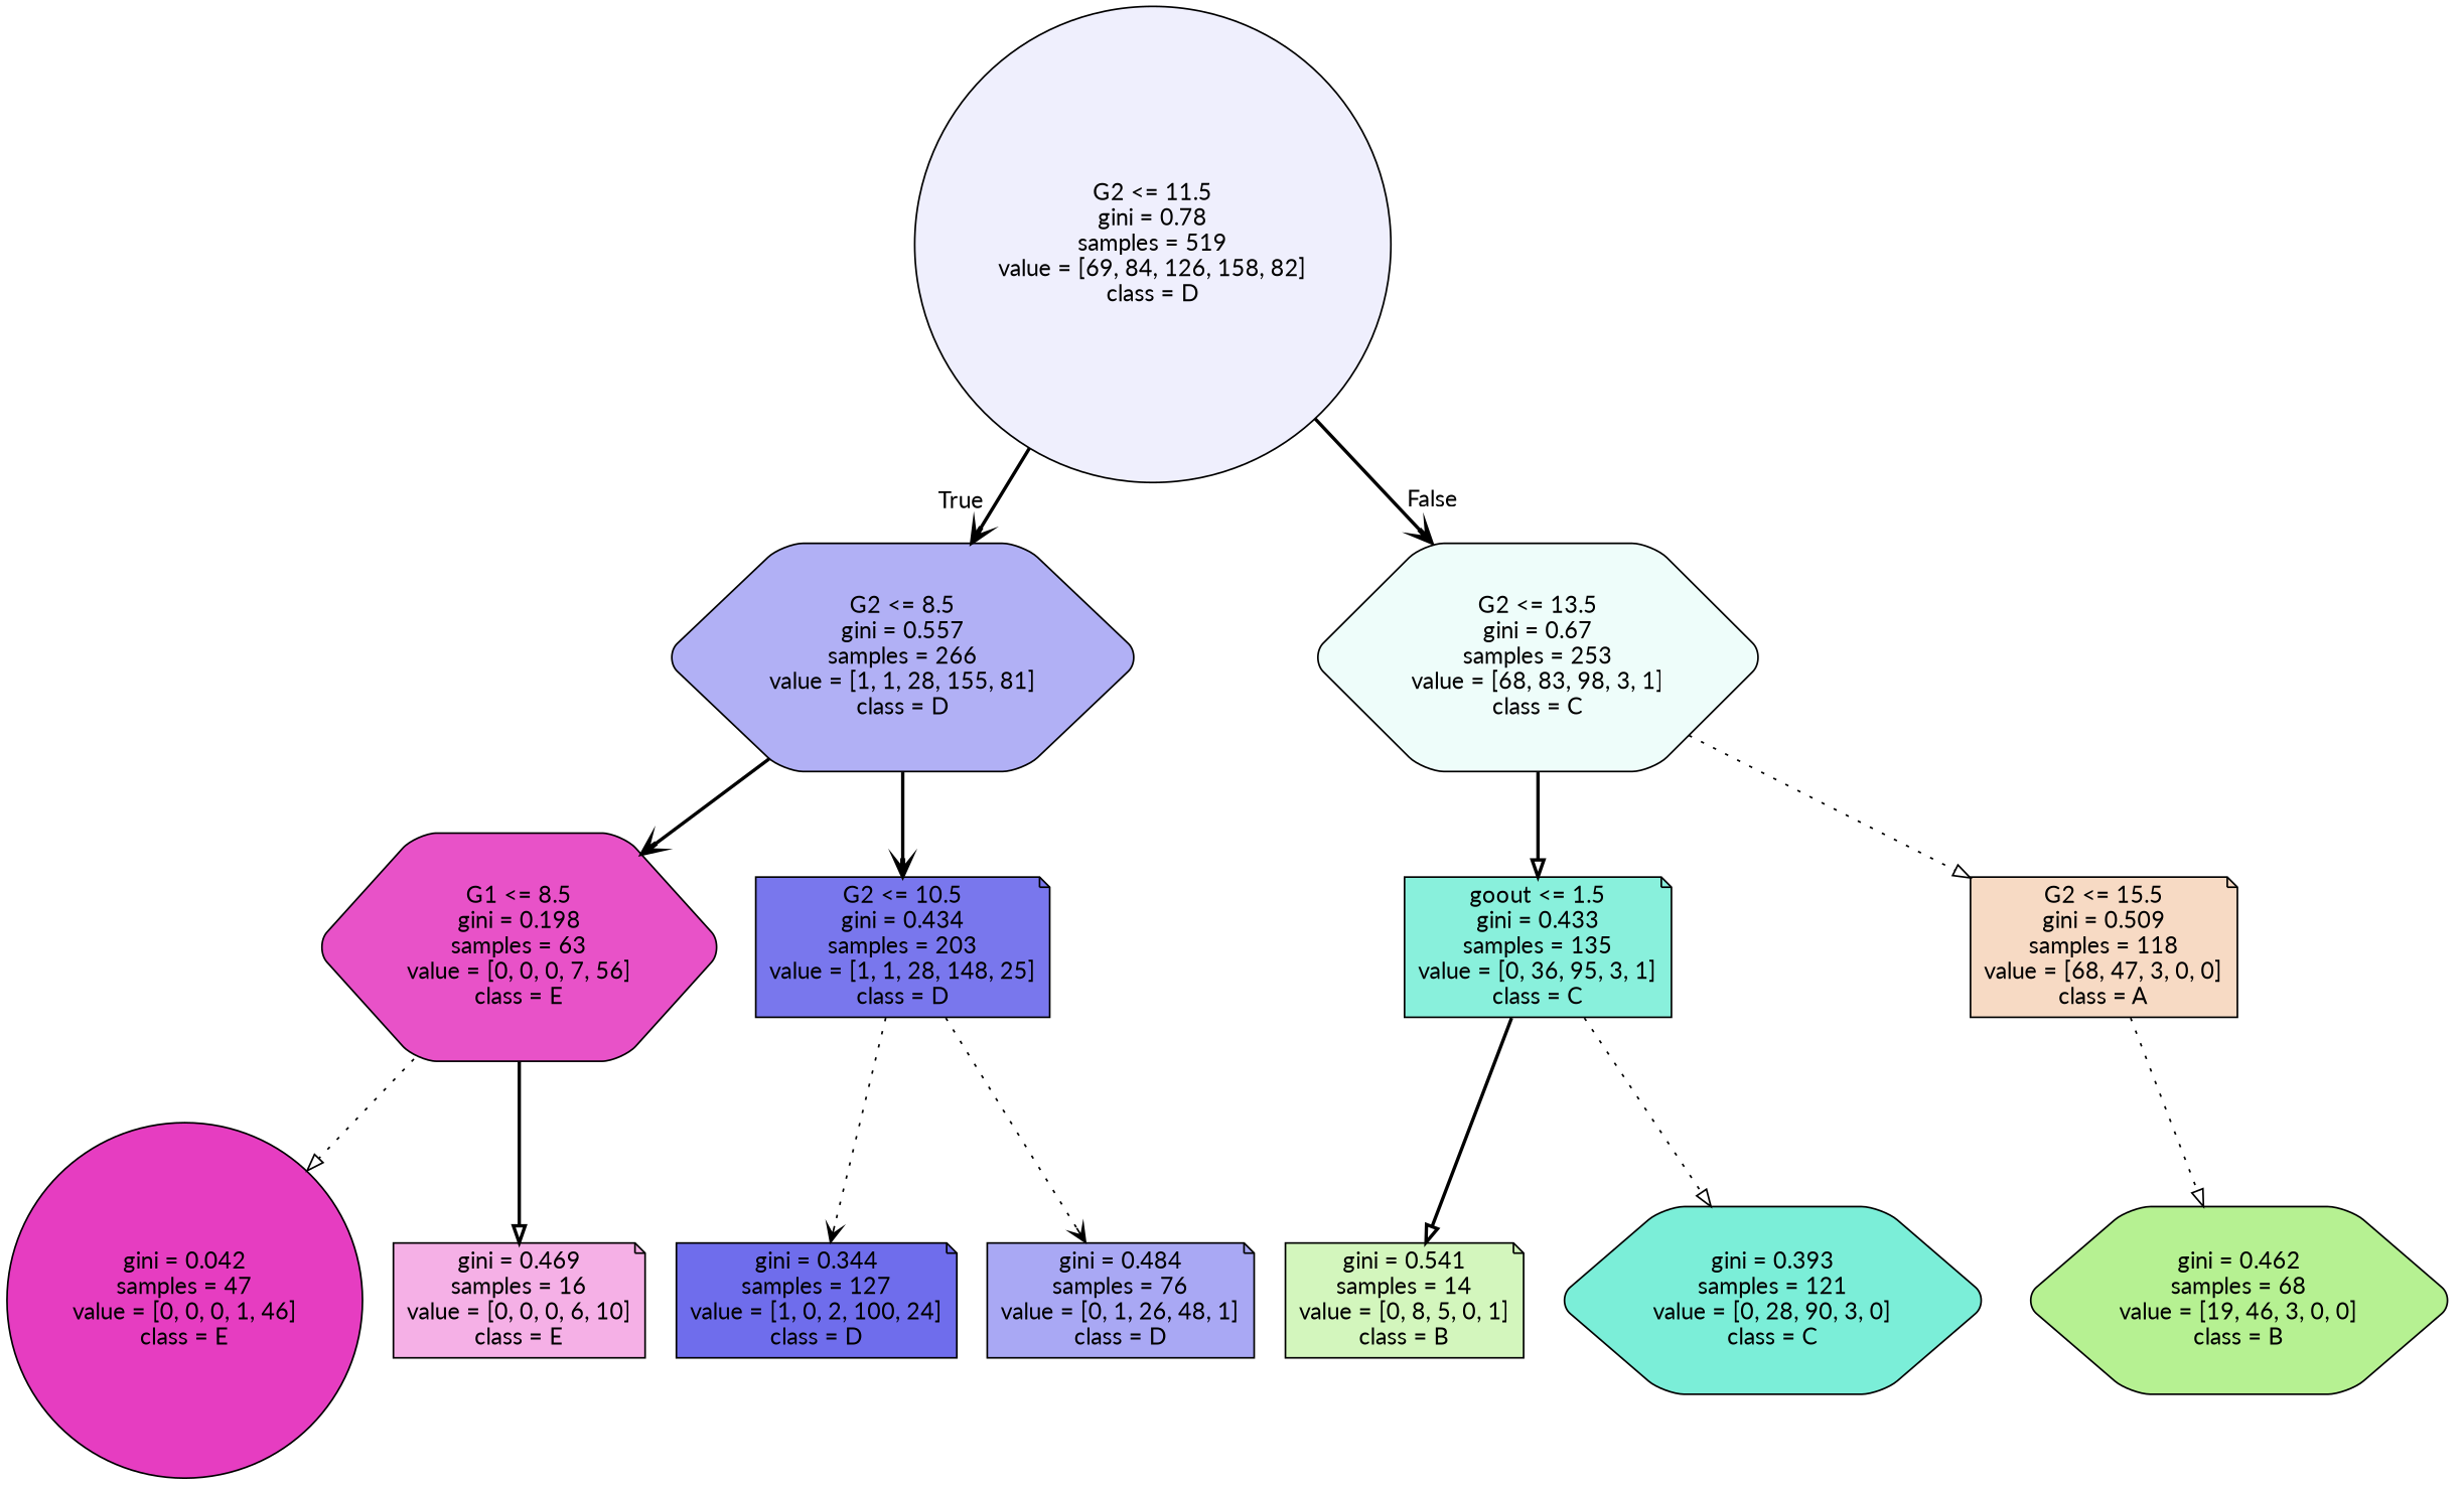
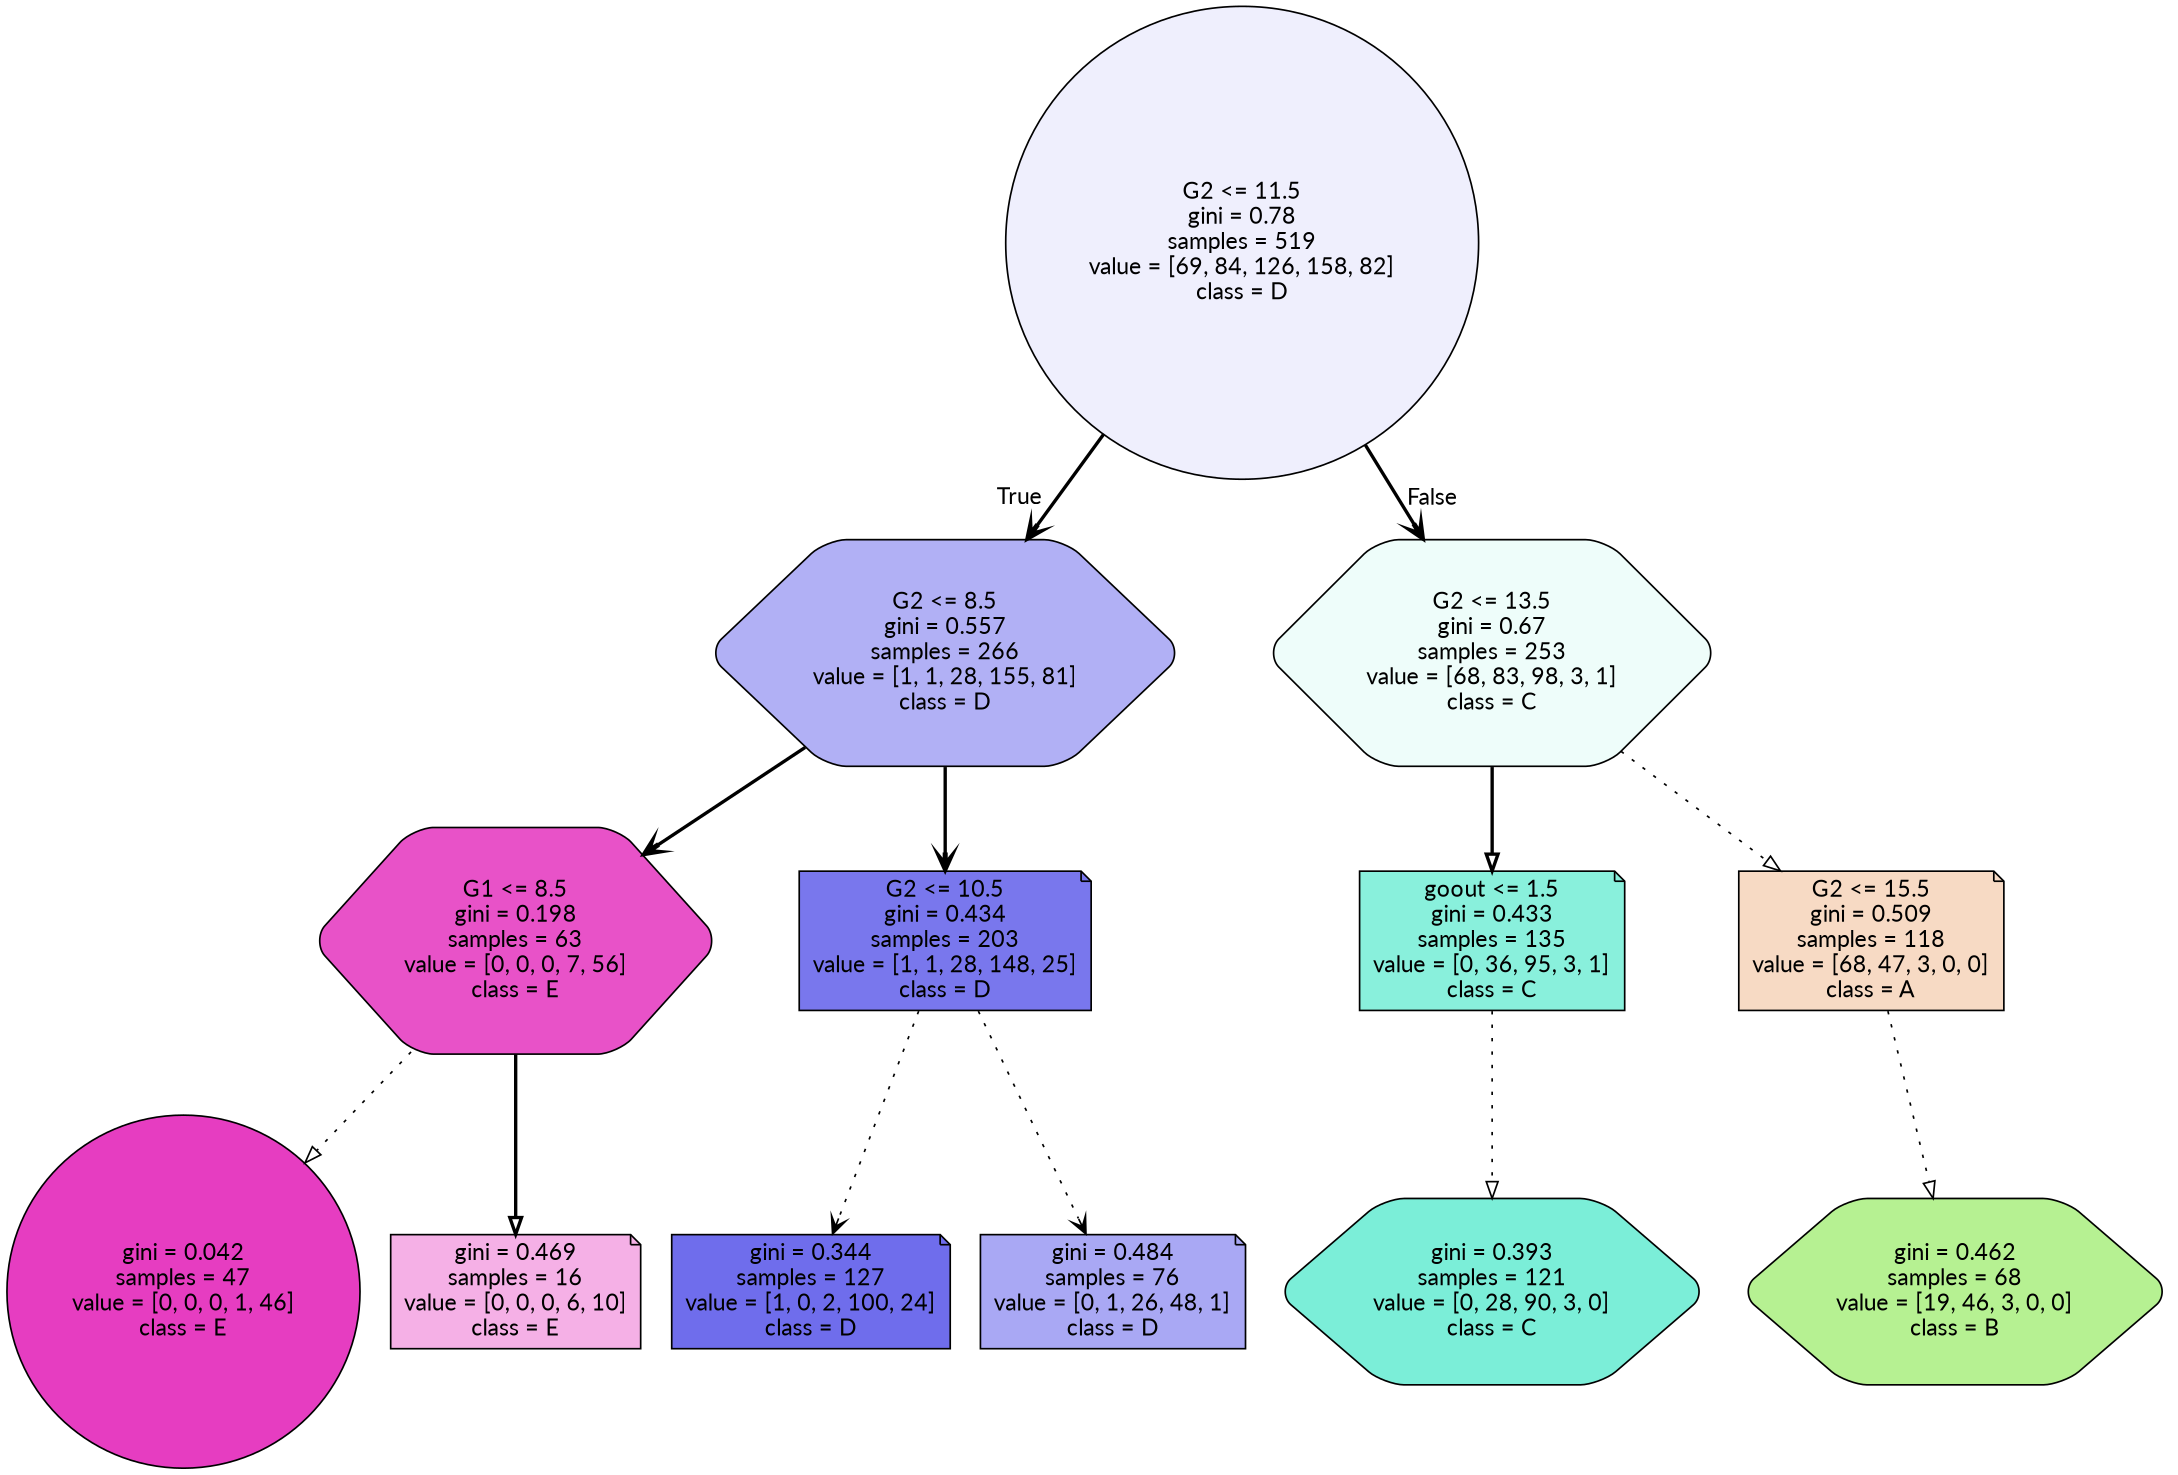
  digraph {
    fontname=Lato
    node [color=black fontname=Lato shape=note style="filled, rounded"]
    edge [arrowhead=onormal fontname=Lato style=bold]
    n1 [fillcolor="#efeffd" label="G2 <= 11.5\ngini = 0.78\nsamples = 519\nvalue = [69, 84, 126, 158, 82]\nclass = D" shape=circle]
    n2 [fillcolor="#b1b0f5" label="G2 <= 8.5\ngini = 0.557\nsamples = 266\nvalue = [1, 1, 28, 155, 81]\nclass = D" shape=hexagon]
    n3 [fillcolor="#eefdfa" label="G2 <= 13.5\ngini = 0.67\nsamples = 253\nvalue = [68, 83, 98, 3, 1]\nclass = C" shape=hexagon]
    n4 [fillcolor="#e852c8" label="G1 <= 8.5\ngini = 0.198\nsamples = 63\nvalue = [0, 0, 0, 7, 56]\nclass = E" shape=hexagon]
    n5 [fillcolor="#7977ed" label="G2 <= 10.5\ngini = 0.434\nsamples = 203\nvalue = [1, 1, 28, 148, 25]\nclass = D"]
    n6 [fillcolor="#89f0dc" label="goout <= 1.5\ngini = 0.433\nsamples = 135\nvalue = [0, 36, 95, 3, 1]\nclass = C"]
    n7 [fillcolor="#f7dac4" label="G2 <= 15.5\ngini = 0.509\nsamples = 118\nvalue = [68, 47, 3, 0, 0]\nclass = A"]
    n8 [fillcolor="#e63dc1" label="gini = 0.042\nsamples = 47\nvalue = [0, 0, 0, 1, 46]\nclass = E" shape=circle]
    n9 [fillcolor="#f5b0e6" label="gini = 0.469\nsamples = 16\nvalue = [0, 0, 0, 6, 10]\nclass = E"]
    n10 [fillcolor="#6f6dec" label="gini = 0.344\nsamples = 127\nvalue = [1, 0, 2, 100, 24]\nclass = D"]
    n11 [fillcolor="#a9a8f4" label="gini = 0.484\nsamples = 76\nvalue = [0, 1, 26, 48, 1]\nclass = D"]
-   n12 [fillcolor="#d3f6bd" label="gini = 0.541\nsamples = 14\nvalue = [0, 8, 5, 0, 1]\nclass = B"]
    n13 [fillcolor="#7beed8" label="gini = 0.393\nsamples = 121\nvalue = [0, 28, 90, 3, 0]\nclass = C" shape=hexagon]
    n14 [fillcolor="#b6f192" label="gini = 0.462\nsamples = 68\nvalue = [19, 46, 3, 0, 0]\nclass = B" shape=hexagon]
    n1 -> n2 [arrowhead=vee headlabel=True labelangle=45 labeldistance=2.5]
    n1 -> n3 [arrowhead=vee headlabel=False labelangle=-45 labeldistance=2.5]
    n2 -> n4 [arrowhead=vee]
    n2 -> n5 [arrowhead=vee]
    n3 -> n6
    n3 -> n7 [style=dotted]
    n4 -> n8 [style=dotted]
    n4 -> n9
    n5 -> n10 [arrowhead=vee style=dotted]
    n5 -> n11 [arrowhead=vee style=dotted]
-   n6 -> n12
    n6 -> n13 [style=dotted]
    n7 -> n14 [style=dotted]
  }
